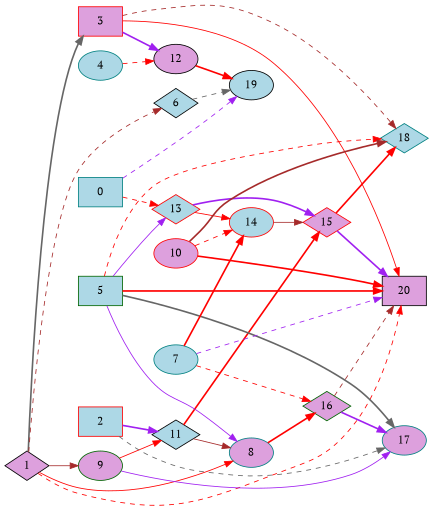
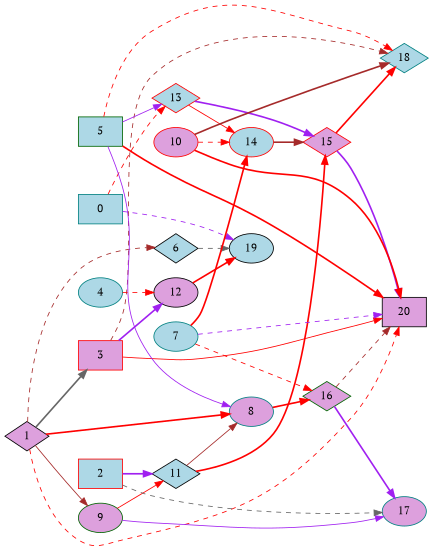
  digraph {
    fontname="PT Serif"
    rankdir=LR
    node [Weight=9 color=teal fillcolor=lightblue fontname="PT Serif" shape=ellipse style=filled]
    edge [Weight=53 color=red fontname="PT Serif" style=bold]
    0 [shape=box]
    13 [Weight=8 color=red shape=diamond]
    19 [Weight=6 color=black]
    14 [Weight=7 color=red]
    15 [Weight=8 color=red fillcolor=plum shape=diamond]
    1 [color=black fillcolor=plum shape=diamond]
    9 [Weight=10 color=darkgreen fillcolor=plum]
    8 [Weight=5 fillcolor=plum]
    3 [Weight=6 color=red fillcolor=plum shape=box]
    6 [Weight=2 color=black shape=diamond]
    20 [Weight=2 color=black fillcolor=plum shape=box]
    17 [Weight=6 fillcolor=plum]
    11 [Weight=2 color=black shape=diamond]
    16 [Weight=10 color=darkgreen fillcolor=plum shape=diamond]
    18 [shape=diamond]
    12 [Weight=4 color=black fillcolor=plum]
    5 [Weight=8 color=darkgreen shape=box]
    10 [Weight=8 color=red fillcolor=plum]
    7
    2 [Weight=6 color=red shape=box]
    4 [Weight=3]
    0 -> 13 [Weight=32 style=dashed]
    0 -> 19 [Weight=37 color=purple style=dashed]
    13 -> 14 [Weight=37 style=solid]
    13 -> 15 [Weight=37 color=purple]
-   14 -> 15 [color=brown style=solid]
+   14 -> 15 [color=brown]
    15 -> 20 [Weight=48 color=purple]
    15 -> 18 [Weight=21]
    1 -> 9 [Weight=43 color=brown style=solid]
-   1 -> 8 [style=solid]
+   1 -> 8
    1 -> 3 [Weight=32 color=gray40]
    1 -> 6 [Weight=11 color=brown style=dashed]
    1 -> 20 [style=dashed]
    9 -> 17 [color=purple style=solid]
    9 -> 11 [Weight=43 style=solid]
    8 -> 16 [Weight=27]
    3 -> 20 [Weight=21 style=solid]
    3 -> 18 [Weight=48 color=brown style=dashed]
    3 -> 12 [Weight=43 color=purple]
    6 -> 19 [Weight=32 color=gray40 style=dashed]
    11 -> 15 [Weight=32]
    11 -> 8 [Weight=43 color=brown style=solid]
    16 -> 20 [Weight=21 color=brown style=dashed]
    16 -> 17 [color=purple]
    12 -> 19 [Weight=48]
    5 -> 13 [Weight=27 color=purple style=solid]
    5 -> 8 [Weight=16 color=purple style=solid]
    5 -> 20 [Weight=16]
-   5 -> 17 [Weight=43 color=gray40]
    5 -> 18 [Weight=48 style=dashed]
    10 -> 14 [style=dashed]
    10 -> 20 [Weight=32]
    10 -> 18 [Weight=27 color=brown]
    7 -> 14 [Weight=27]
    7 -> 20 [Weight=37 color=purple style=dashed]
    7 -> 16 [Weight=37 style=dashed]
    2 -> 17 [Weight=27 color=gray40 style=dashed]
    2 -> 11 [Weight=11 color=purple]
    4 -> 12 [Weight=48 style=dashed]
  }
